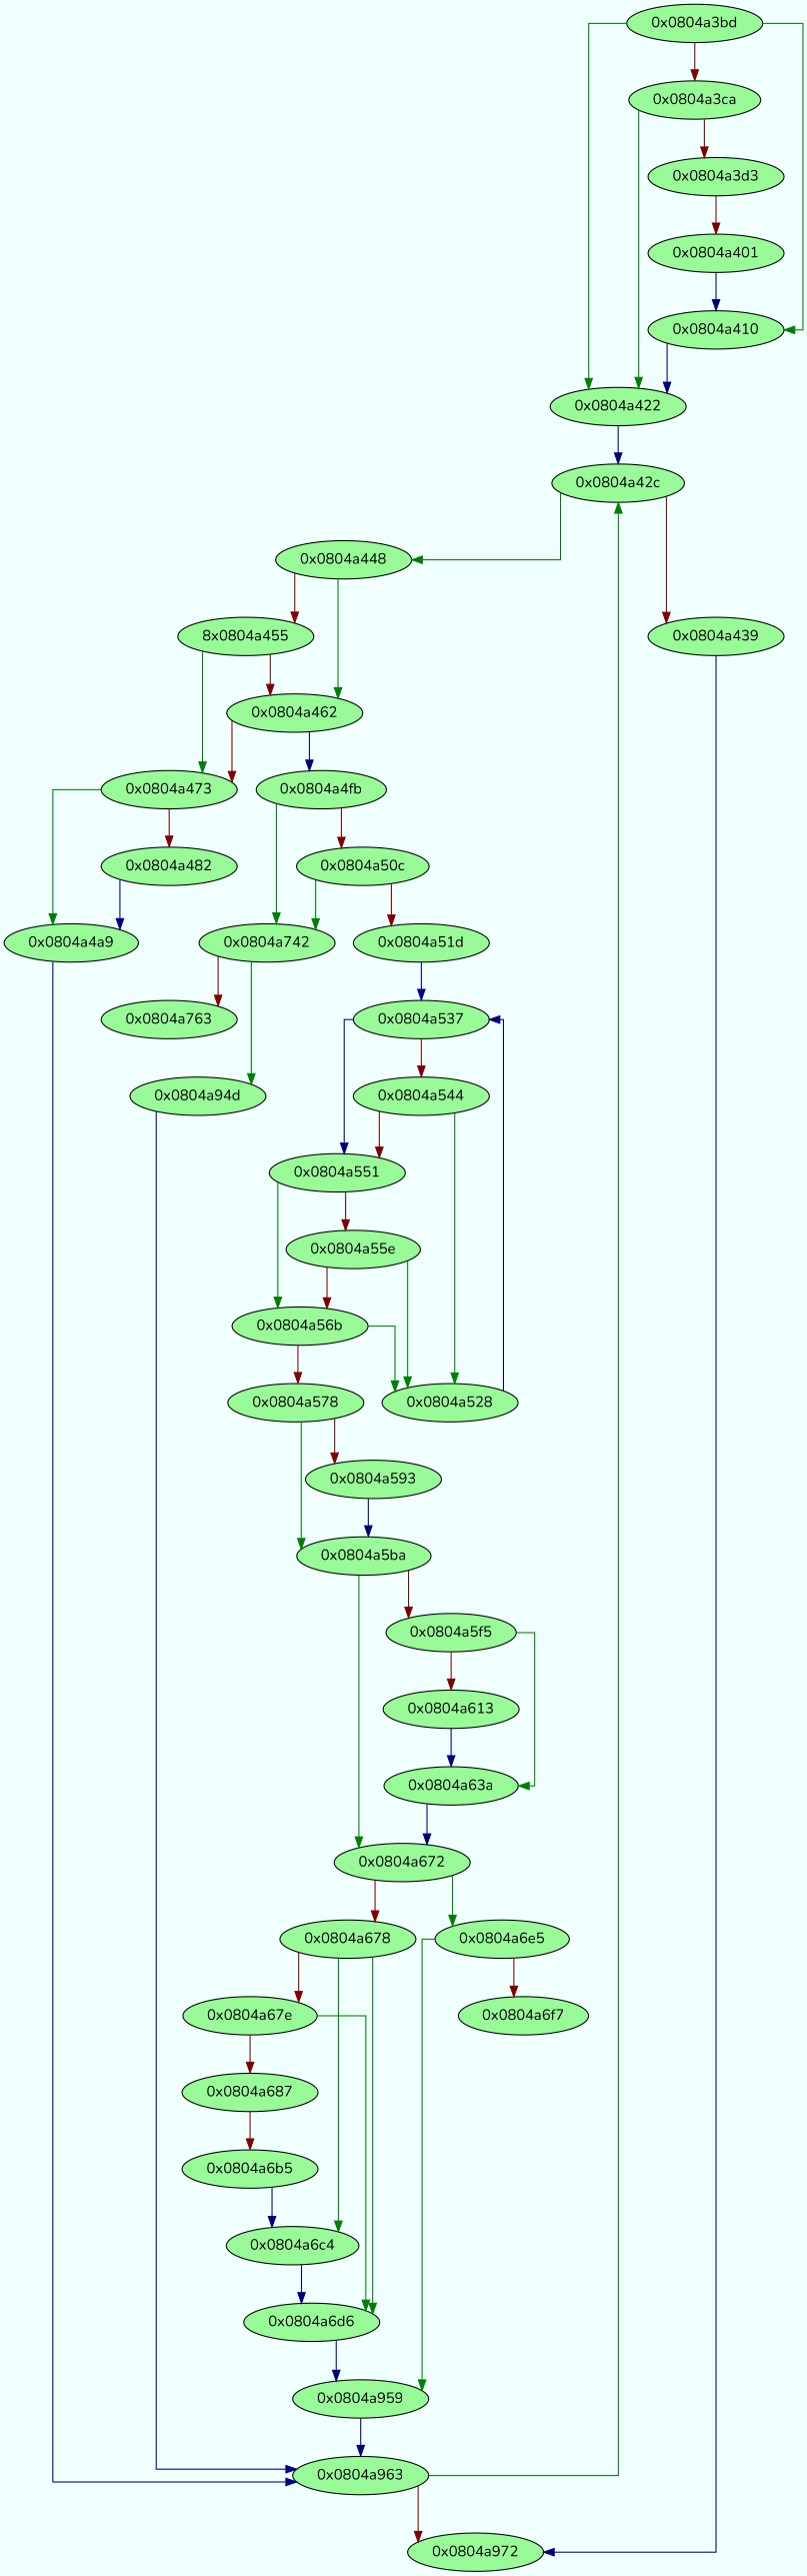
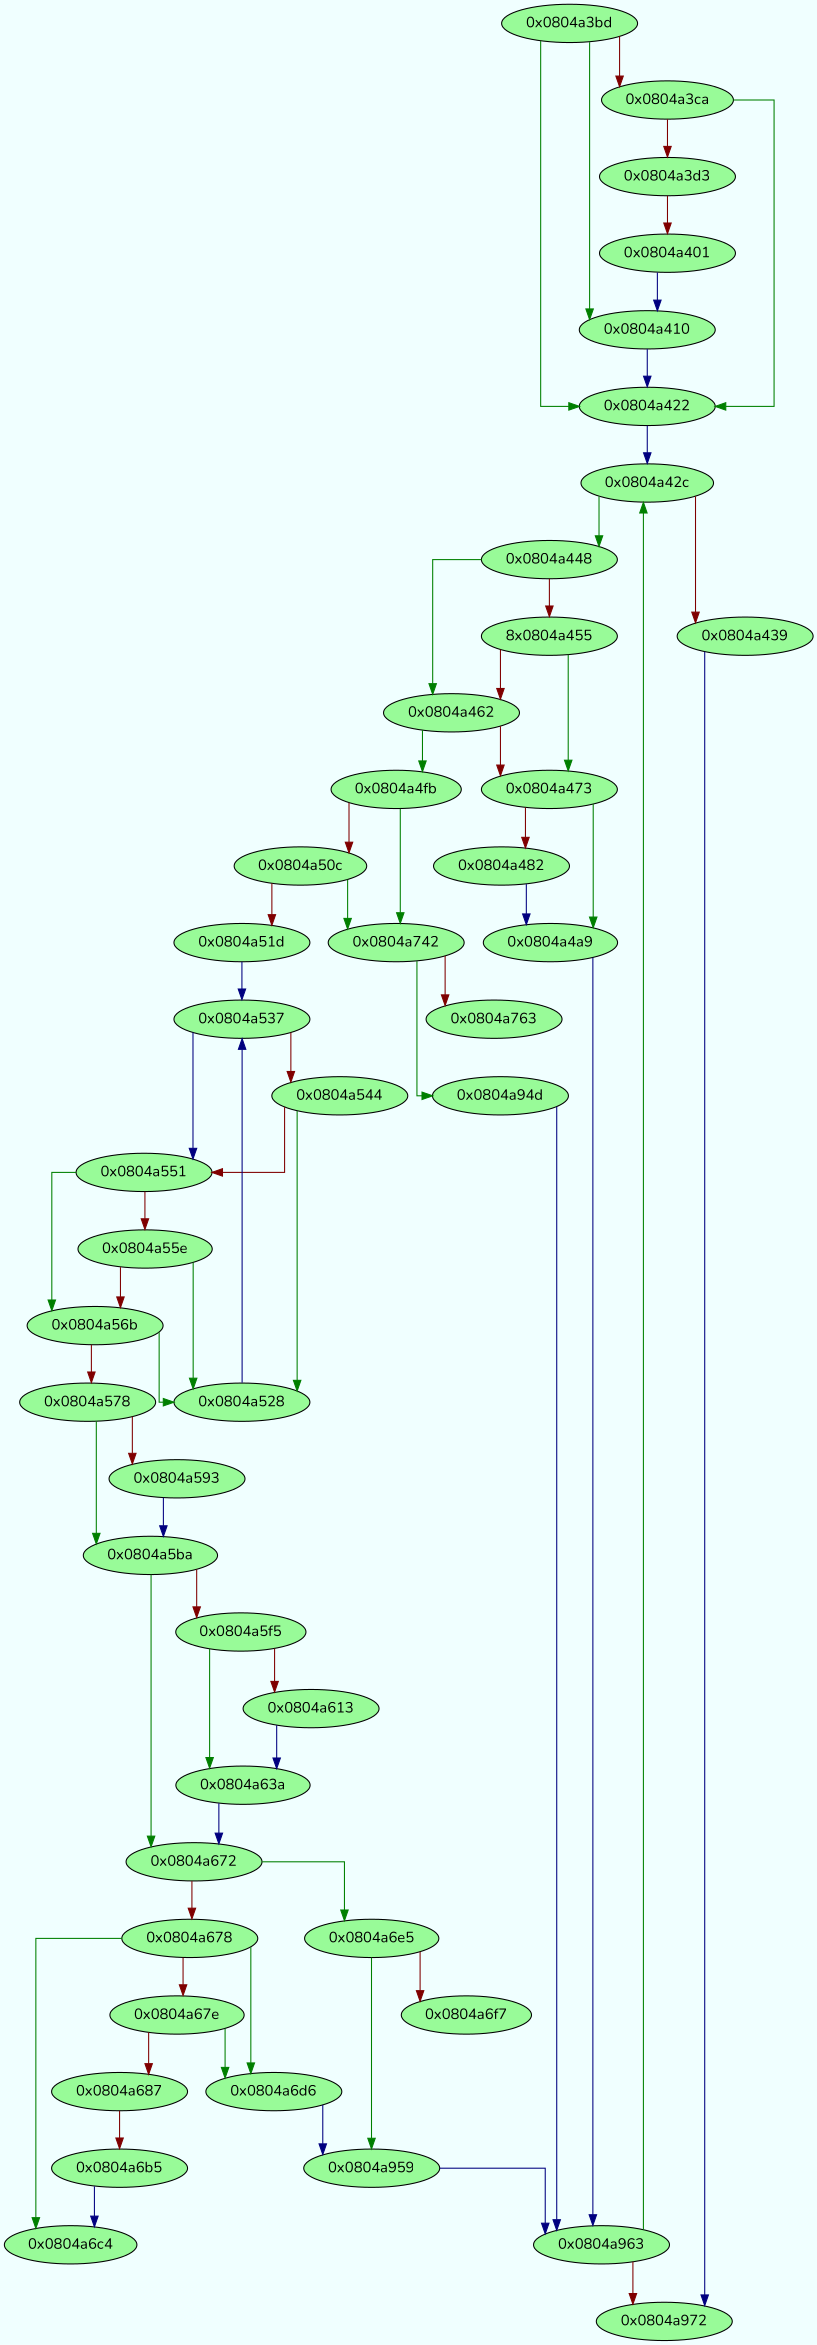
  digraph {
    bgcolor=azure
    fontname=Nunito
    fontsize=8
    splines=ortho
    node [color=black fillcolor=palegreen fontname=Nunito style=filled]
    edge [arrowhead=normal color="#7f0000" fontname=Nunito]
    n1 [label="0x0804a3bd"]
    n2 [label="0x0804a422"]
    n3 [label="0x0804a3ca"]
    n4 [label="0x0804a410"]
    n5 [label="0x0804a42c"]
    n6 [label="0x0804a3d3"]
    n7 [label="0x0804a448"]
    n8 [label="0x0804a439"]
    n9 [label="0x0804a401"]
    n10 [label="0x0804a462"]
    n11 [label="8x0804a455"]
    n12 [label="0x0804a972"]
    n13 [label="0x0804a473"]
    n14 [label="0x0804a4fb"]
    n15 [label="0x0804a4a9"]
    n16 [label="0x0804a482"]
    n17 [label="0x0804a742"]
    n18 [label="0x0804a50c"]
    n19 [label="0x0804a963"]
    n20 [label="0x0804a94d"]
    n21 [label="0x0804a763"]
    n22 [label="0x0804a51d"]
    n23 [label="0x0804a537"]
    n24 [label="0x0804a551"]
    n25 [label="0x0804a544"]
    n26 [label="0x0804a56b"]
    n27 [label="0x0804a55e"]
    n28 [label="0x0804a528"]
    n29 [label="0x0804a578"]
    n30 [label="0x0804a5ba"]
    n31 [label="0x0804a593"]
    n32 [label="0x0804a672"]
    n33 [label="0x0804a5f5"]
    n34 [label="0x0804a6e5"]
    n35 [label="0x0804a678"]
    n36 [label="0x0804a63a"]
    n37 [label="0x0804a613"]
    n38 [label="0x0804a959"]
    n39 [label="0x0804a6f7"]
    n40 [label="0x0804a6d6"]
    n41 [label="0x0804a67e"]
    n42 [label="0x0804a6c4"]
    n43 [label="0x0804a687"]
    n44 [label="0x0804a6b5"]
    n1 -> n2 [color="#007f00"]
    n1 -> n3
    n1 -> n4 [color="#007f00"]
    n2 -> n5 [color="#00007f"]
    n3 -> n2 [color="#007f00"]
    n3 -> n6
    n4 -> n2 [color="#00007f"]
    n5 -> n7 [color="#007f00"]
    n5 -> n8
    n6 -> n9
    n7 -> n10 [color="#007f00"]
    n7 -> n11
    n8 -> n12 [color="#00007f"]
    n9 -> n4 [color="#00007f"]
    n10 -> n13
-   n10 -> n14 [color="#00007f"]
+   n10 -> n14 [color="#007f00"]
    n11 -> n10
    n11 -> n13 [color="#007f00"]
    n13 -> n15 [color="#007f00"]
    n13 -> n16
    n14 -> n17 [color="#007f00"]
    n14 -> n18
    n15 -> n19 [color="#00007f"]
    n16 -> n15 [color="#00007f"]
    n17 -> n20 [color="#007f00"]
    n17 -> n21
    n18 -> n17 [color="#007f00"]
    n18 -> n22
    n19 -> n5 [color="#007f00"]
    n19 -> n12
    n20 -> n19 [color="#00007f"]
    n22 -> n23 [color="#00007f"]
    n23 -> n24 [color="#00007f"]
    n23 -> n25
    n24 -> n26 [color="#007f00"]
    n24 -> n27
    n25 -> n24
    n25 -> n28 [color="#007f00"]
    n26 -> n28 [color="#007f00"]
    n26 -> n29
    n27 -> n26
    n27 -> n28 [color="#007f00"]
    n28 -> n23 [color="#00007f"]
    n29 -> n30 [color="#007f00"]
    n29 -> n31
    n30 -> n32 [color="#007f00"]
    n30 -> n33
    n31 -> n30 [color="#00007f"]
    n32 -> n34 [color="#007f00"]
    n32 -> n35
    n33 -> n36 [color="#007f00"]
    n33 -> n37
    n34 -> n38 [color="#007f00"]
    n34 -> n39
    n35 -> n40 [color="#007f00"]
    n35 -> n41
    n35 -> n42 [color="#007f00"]
    n36 -> n32 [color="#00007f"]
    n37 -> n36 [color="#00007f"]
    n38 -> n19 [color="#00007f"]
    n40 -> n38 [color="#00007f"]
    n41 -> n40 [color="#007f00"]
    n41 -> n43
-   n42 -> n40 [color="#00007f"]
    n43 -> n44
    n44 -> n42 [color="#00007f"]
  }
